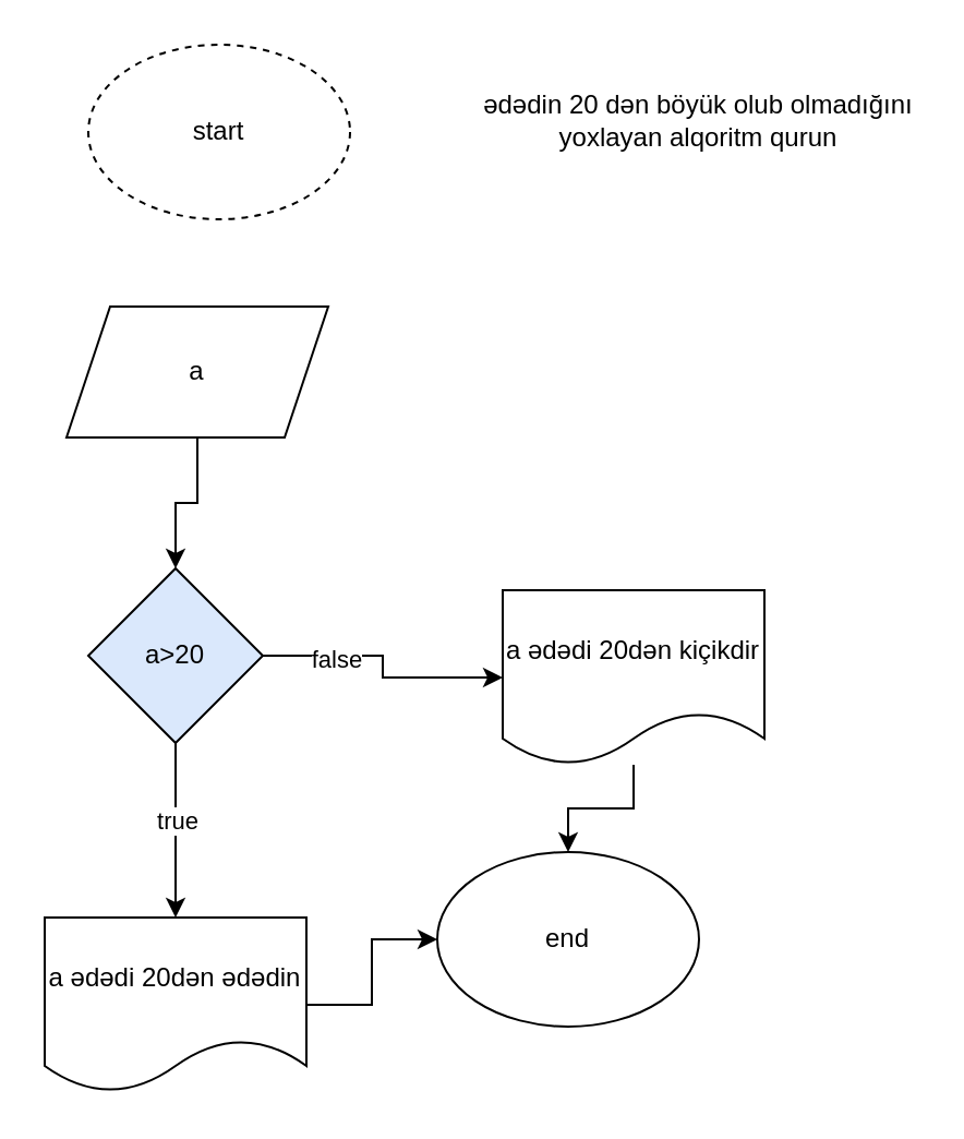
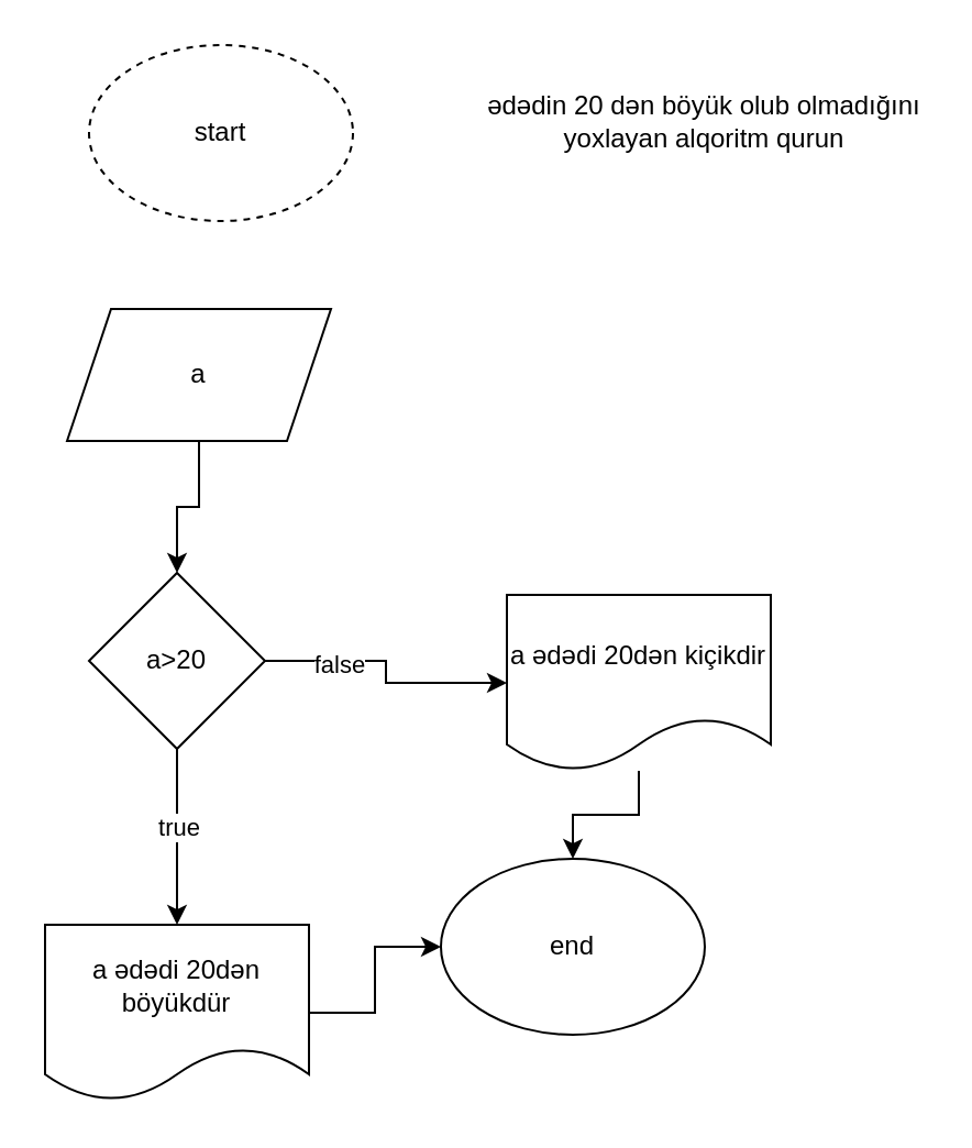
  <mxCell id="0" />
  <mxCell id="1" parent="0" />
  <mxCell id="2" value="start" style="ellipse;whiteSpace=wrap;html=1;dashed=1;" parent="1" vertex="1"><mxGeometry x="40" y="20" width="120" height="80" as="geometry" /></mxCell>
  <mxCell id="3" value="ədədin 20 dən böyük olub olmadığını yoxlayan alqoritm qurun" style="text;html=1;align=center;verticalAlign=middle;whiteSpace=wrap;rounded=0;" parent="1" vertex="1"><mxGeometry x="220" y="40" width="200" height="30" as="geometry" /></mxCell>
  <mxCell id="4" value="" style="edgeStyle=orthogonalEdgeStyle;rounded=0;orthogonalLoop=1;jettySize=auto;html=1;" parent="1" source="5" target="10" edge="1"><mxGeometry relative="1" as="geometry" /></mxCell>
  <mxCell id="5" value="a" style="shape=parallelogram;perimeter=parallelogramPerimeter;whiteSpace=wrap;html=1;fixedSize=1;" parent="1" vertex="1"><mxGeometry x="30" y="140" width="120" height="60" as="geometry" /></mxCell>
  <mxCell id="6" value="" style="edgeStyle=orthogonalEdgeStyle;rounded=0;orthogonalLoop=1;jettySize=auto;html=1;" edge="1" parent="1" source="10" target="15"><mxGeometry relative="1" as="geometry" /></mxCell>
  <mxCell id="7" value="false" style="edgeLabel;html=1;align=center;verticalAlign=middle;resizable=0;points=[];" vertex="1" connectable="0" parent="6"><mxGeometry x="-0.443" y="-1" relative="1" as="geometry"><mxPoint as="offset" /></mxGeometry></mxCell>
  <mxCell id="8" value="" style="edgeStyle=orthogonalEdgeStyle;rounded=0;orthogonalLoop=1;jettySize=auto;html=1;" edge="1" parent="1" source="10" target="13"><mxGeometry relative="1" as="geometry" /></mxCell>
  <mxCell id="9" value="true" style="edgeLabel;html=1;align=center;verticalAlign=middle;resizable=0;points=[];" vertex="1" connectable="0" parent="8"><mxGeometry x="-0.135" relative="1" as="geometry"><mxPoint as="offset" /></mxGeometry></mxCell>
- <mxCell id="10" value="a&amp;gt;20" style="rhombus;whiteSpace=wrap;html=1;fillColor=#dae8fc;" parent="1" vertex="1"><mxGeometry x="40" y="260" width="80" height="80" as="geometry" /></mxCell>
+ <mxCell id="10" value="a&amp;gt;20" style="rhombus;whiteSpace=wrap;html=1;" parent="1" vertex="1"><mxGeometry x="40" y="260" width="80" height="80" as="geometry" /></mxCell>
  <mxCell id="11" value="end" style="ellipse;whiteSpace=wrap;html=1;" parent="1" vertex="1"><mxGeometry x="200" y="390" width="120" height="80" as="geometry" /></mxCell>
  <mxCell id="12" value="" style="edgeStyle=orthogonalEdgeStyle;rounded=0;orthogonalLoop=1;jettySize=auto;html=1;" edge="1" parent="1" source="13" target="11"><mxGeometry relative="1" as="geometry" /></mxCell>
- <mxCell id="13" value="a ədədi 20dən ədədin" style="shape=document;whiteSpace=wrap;html=1;boundedLbl=1;" vertex="1" parent="1"><mxGeometry x="20" y="420" width="120" height="80" as="geometry" /></mxCell>
+ <mxCell id="13" value="a ədədi 20dən böyükdür" style="shape=document;whiteSpace=wrap;html=1;boundedLbl=1;" vertex="1" parent="1"><mxGeometry x="20" y="420" width="120" height="80" as="geometry" /></mxCell>
  <mxCell id="14" value="" style="edgeStyle=orthogonalEdgeStyle;rounded=0;orthogonalLoop=1;jettySize=auto;html=1;" edge="1" parent="1" source="15" target="11"><mxGeometry relative="1" as="geometry" /></mxCell>
  <mxCell id="15" value="a ədədi 20dən kiçikdir" style="shape=document;whiteSpace=wrap;html=1;boundedLbl=1;" vertex="1" parent="1"><mxGeometry x="230" y="270" width="120" height="80" as="geometry" /></mxCell>
